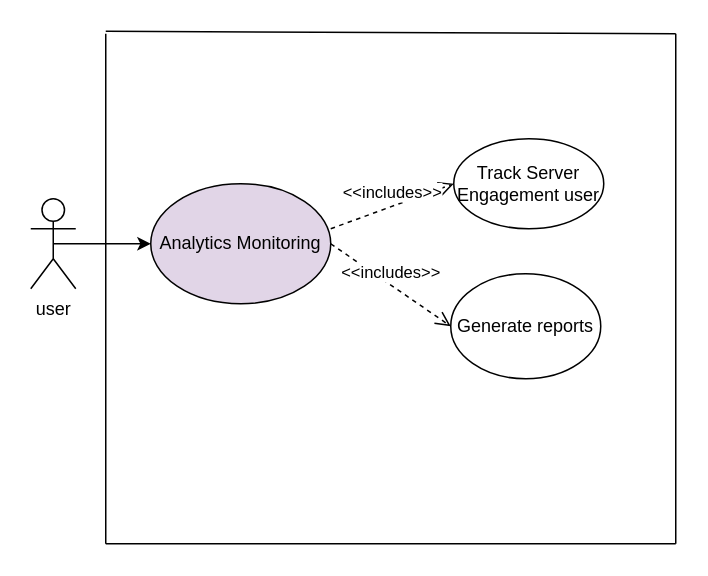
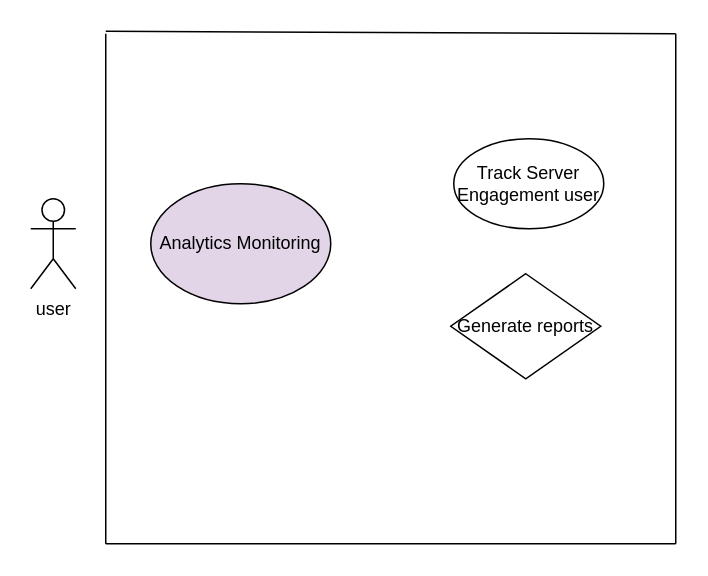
  <mxCell id="0" />
  <mxCell id="1" parent="0" />
  <mxCell id="2" value="user" style="shape=umlActor;verticalLabelPosition=bottom;verticalAlign=top;html=1;outlineConnect=0;" parent="1" vertex="1"><mxGeometry x="20" y="132" width="30" height="60" as="geometry" /></mxCell>
  <mxCell id="3" value="Track Server Engagement user" style="ellipse;whiteSpace=wrap;html=1;" parent="1" vertex="1"><mxGeometry x="302" y="92" width="100" height="60" as="geometry" /></mxCell>
- <mxCell id="4" value="Generate reports" style="ellipse;whiteSpace=wrap;html=1;" parent="1" vertex="1"><mxGeometry x="300" y="182" width="100" height="70" as="geometry" /></mxCell>
- <mxCell id="5" value="&amp;lt;&amp;lt;includes&amp;gt;&amp;gt;" style="html=1;verticalAlign=bottom;endArrow=open;dashed=1;endSize=8;curved=0;rounded=0;entryX=0;entryY=0.5;entryDx=0;entryDy=0;exitX=1;exitY=0.375;exitDx=0;exitDy=0;exitPerimeter=0;" parent="1" source="7" target="3" edge="1"><mxGeometry relative="1" as="geometry"><mxPoint x="-80" y="112" as="sourcePoint" /><mxPoint x="90" y="252" as="targetPoint" /></mxGeometry></mxCell>
- <mxCell id="6" value="&amp;lt;&amp;lt;includes&amp;gt;&amp;gt;" style="html=1;verticalAlign=bottom;endArrow=open;dashed=1;endSize=8;curved=0;rounded=0;entryX=0;entryY=0.5;entryDx=0;entryDy=0;exitX=1;exitY=0.5;exitDx=0;exitDy=0;" parent="1" source="7" target="4" edge="1"><mxGeometry relative="1" as="geometry"><mxPoint x="170" y="262" as="sourcePoint" /><mxPoint x="90" y="262" as="targetPoint" /></mxGeometry></mxCell>
+ <mxCell id="4" value="Generate reports" style="rhombus;whiteSpace=wrap;html=1;" parent="1" vertex="1"><mxGeometry x="300" y="182" width="100" height="70" as="geometry" /></mxCell>
  <mxCell id="7" value="Analytics Monitoring" style="ellipse;whiteSpace=wrap;html=1;fillColor=#e1d5e7;" parent="1" vertex="1"><mxGeometry x="100" y="122" width="120" height="80" as="geometry" /></mxCell>
- <mxCell id="8" value="" style="endArrow=classic;html=1;rounded=0;exitX=0.5;exitY=0.5;exitDx=0;exitDy=0;exitPerimeter=0;entryX=0;entryY=0.5;entryDx=0;entryDy=0;" parent="1" source="2" target="7" edge="1"><mxGeometry width="50" height="50" relative="1" as="geometry"><mxPoint x="110" y="282" as="sourcePoint" /><mxPoint x="160" y="232" as="targetPoint" /></mxGeometry></mxCell>
  <mxCell id="9" value="" style="endArrow=none;html=1;rounded=0;" parent="1" edge="1"><mxGeometry width="50" height="50" relative="1" as="geometry"><mxPoint x="70" y="362" as="sourcePoint" /><mxPoint x="70" y="22" as="targetPoint" /></mxGeometry></mxCell>
  <mxCell id="10" value="" style="endArrow=none;html=1;rounded=0;" parent="1" edge="1"><mxGeometry width="50" height="50" relative="1" as="geometry"><mxPoint x="70" y="362" as="sourcePoint" /><mxPoint x="450" y="362" as="targetPoint" /></mxGeometry></mxCell>
  <mxCell id="11" value="" style="endArrow=none;html=1;rounded=0;" parent="1" edge="1"><mxGeometry width="50" height="50" relative="1" as="geometry"><mxPoint x="450" y="362" as="sourcePoint" /><mxPoint x="450" y="22" as="targetPoint" /></mxGeometry></mxCell>
  <mxCell id="12" value="" style="endArrow=none;html=1;rounded=0;" parent="1" edge="1"><mxGeometry width="50" height="50" relative="1" as="geometry"><mxPoint x="70" y="20.4" as="sourcePoint" /><mxPoint x="450" y="22" as="targetPoint" /></mxGeometry></mxCell>
